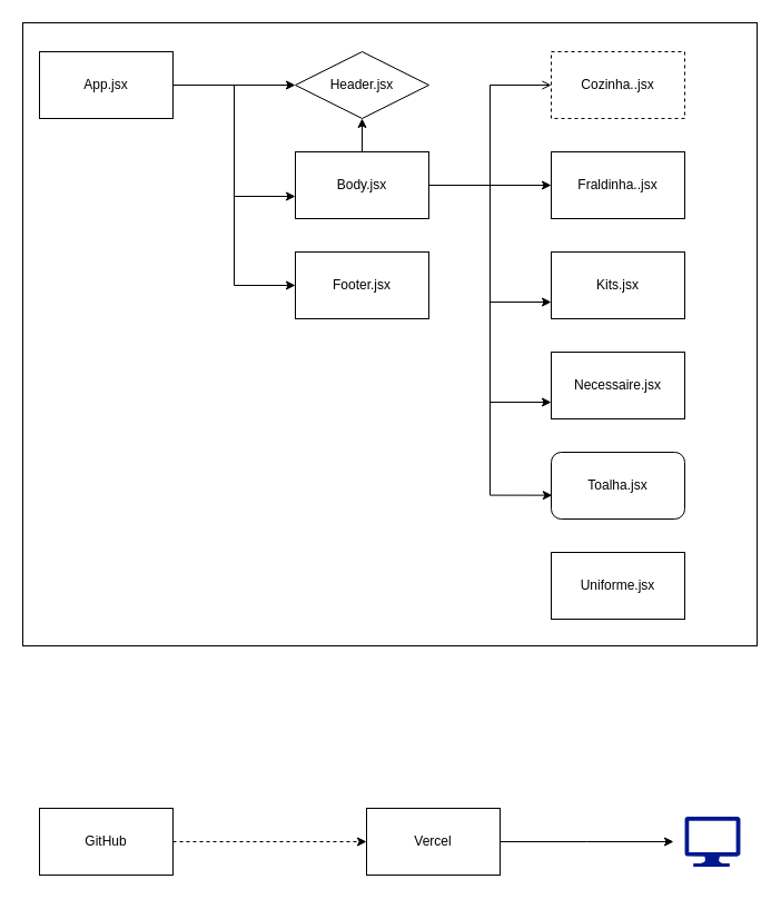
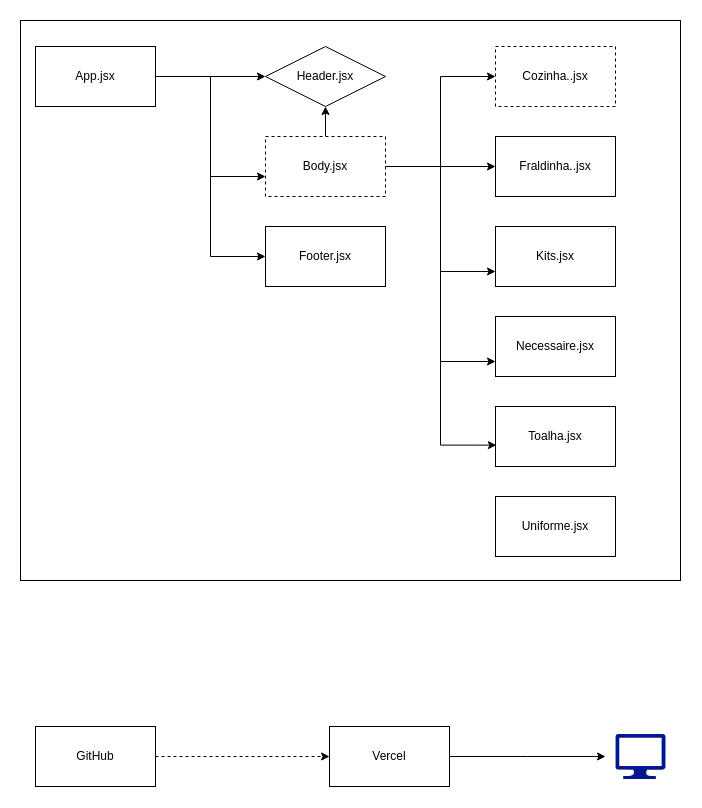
  <mxCell id="0" />
  <mxCell id="1" parent="0" />
  <mxCell id="2" value="" style="rounded=0;whiteSpace=wrap;html=1;" vertex="1" parent="1"><mxGeometry x="20" y="20" width="660" height="560" as="geometry" /></mxCell>
  <mxCell id="3" value="" style="edgeStyle=orthogonalEdgeStyle;rounded=0;orthogonalLoop=1;jettySize=auto;html=1;" edge="1" parent="1" source="5" target="6"><mxGeometry relative="1" as="geometry" /></mxCell>
  <mxCell id="4" style="edgeStyle=orthogonalEdgeStyle;rounded=0;orthogonalLoop=1;jettySize=auto;html=1;entryX=0;entryY=0.5;entryDx=0;entryDy=0;" edge="1" parent="1" source="5" target="13"><mxGeometry relative="1" as="geometry" /></mxCell>
  <mxCell id="5" value="App.jsx" style="rounded=0;whiteSpace=wrap;html=1;" vertex="1" parent="1"><mxGeometry x="35" y="46" width="120" height="60" as="geometry" /></mxCell>
  <mxCell id="6" value="Header.jsx" style="rhombus;whiteSpace=wrap;html=1;" vertex="1" parent="1"><mxGeometry x="265" y="46" width="120" height="60" as="geometry" /></mxCell>
- <mxCell id="7" style="edgeStyle=orthogonalEdgeStyle;rounded=0;orthogonalLoop=1;jettySize=auto;html=1;exitX=1;exitY=0.5;exitDx=0;exitDy=0;entryX=0;entryY=0.5;entryDx=0;entryDy=0;endArrow=open;" edge="1" parent="1" source="12" target="14"><mxGeometry relative="1" as="geometry" /></mxCell>
+ <mxCell id="7" style="edgeStyle=orthogonalEdgeStyle;rounded=0;orthogonalLoop=1;jettySize=auto;html=1;exitX=1;exitY=0.5;exitDx=0;exitDy=0;entryX=0;entryY=0.5;entryDx=0;entryDy=0;" edge="1" parent="1" source="12" target="14"><mxGeometry relative="1" as="geometry" /></mxCell>
  <mxCell id="8" style="edgeStyle=orthogonalEdgeStyle;rounded=0;orthogonalLoop=1;jettySize=auto;html=1;entryX=0;entryY=0.75;entryDx=0;entryDy=0;" edge="1" parent="1" source="12" target="16"><mxGeometry relative="1" as="geometry" /></mxCell>
  <mxCell id="9" style="edgeStyle=orthogonalEdgeStyle;rounded=0;orthogonalLoop=1;jettySize=auto;html=1;entryX=0;entryY=0.75;entryDx=0;entryDy=0;" edge="1" parent="1" source="12" target="17"><mxGeometry relative="1" as="geometry" /></mxCell>
  <mxCell id="10" value="" style="edgeStyle=orthogonalEdgeStyle;rounded=0;orthogonalLoop=1;jettySize=auto;html=1;" edge="1" parent="1" source="12" target="15"><mxGeometry relative="1" as="geometry" /></mxCell>
  <mxCell id="11" style="edgeStyle=orthogonalEdgeStyle;rounded=0;orthogonalLoop=1;jettySize=auto;html=1;" edge="1" parent="1" source="12" target="6"><mxGeometry relative="1" as="geometry" /></mxCell>
- <mxCell id="12" value="Body.jsx" style="rounded=0;whiteSpace=wrap;html=1;" vertex="1" parent="1"><mxGeometry x="265" y="136" width="120" height="60" as="geometry" /></mxCell>
+ <mxCell id="12" value="Body.jsx" style="rounded=0;whiteSpace=wrap;html=1;dashed=1;" vertex="1" parent="1"><mxGeometry x="265" y="136" width="120" height="60" as="geometry" /></mxCell>
  <mxCell id="13" value="Footer.jsx" style="rounded=0;whiteSpace=wrap;html=1;" vertex="1" parent="1"><mxGeometry x="265" y="226" width="120" height="60" as="geometry" /></mxCell>
  <mxCell id="14" value="Cozinha..jsx" style="rounded=0;whiteSpace=wrap;html=1;dashed=1;" vertex="1" parent="1"><mxGeometry x="495" y="46" width="120" height="60" as="geometry" /></mxCell>
  <mxCell id="15" value="Fraldinha..jsx" style="rounded=0;whiteSpace=wrap;html=1;" vertex="1" parent="1"><mxGeometry x="495" y="136" width="120" height="60" as="geometry" /></mxCell>
  <mxCell id="16" value="Kits.jsx" style="rounded=0;whiteSpace=wrap;html=1;" vertex="1" parent="1"><mxGeometry x="495" y="226" width="120" height="60" as="geometry" /></mxCell>
  <mxCell id="17" value="Necessaire.jsx" style="rounded=0;whiteSpace=wrap;html=1;" vertex="1" parent="1"><mxGeometry x="495" y="316" width="120" height="60" as="geometry" /></mxCell>
- <mxCell id="18" value="Toalha.jsx" style="whiteSpace=wrap;html=1;rounded=1;" vertex="1" parent="1"><mxGeometry x="495" y="406" width="120" height="60" as="geometry" /></mxCell>
+ <mxCell id="18" value="Toalha.jsx" style="rounded=0;whiteSpace=wrap;html=1;" vertex="1" parent="1"><mxGeometry x="495" y="406" width="120" height="60" as="geometry" /></mxCell>
  <mxCell id="19" value="Uniforme.jsx" style="rounded=0;whiteSpace=wrap;html=1;" vertex="1" parent="1"><mxGeometry x="495" y="496" width="120" height="60" as="geometry" /></mxCell>
  <mxCell id="20" style="edgeStyle=orthogonalEdgeStyle;rounded=0;orthogonalLoop=1;jettySize=auto;html=1;entryX=0.007;entryY=0.644;entryDx=0;entryDy=0;entryPerimeter=0;" edge="1" parent="1" source="12" target="18"><mxGeometry relative="1" as="geometry" /></mxCell>
  <mxCell id="21" style="edgeStyle=orthogonalEdgeStyle;rounded=0;orthogonalLoop=1;jettySize=auto;html=1;entryX=0;entryY=0.667;entryDx=0;entryDy=0;entryPerimeter=0;" edge="1" parent="1" source="5" target="12"><mxGeometry relative="1" as="geometry" /></mxCell>
  <mxCell id="22" style="edgeStyle=orthogonalEdgeStyle;rounded=0;orthogonalLoop=1;jettySize=auto;html=1;entryX=0;entryY=0.5;entryDx=0;entryDy=0;dashed=1;" edge="1" parent="1" source="23" target="25"><mxGeometry relative="1" as="geometry" /></mxCell>
  <mxCell id="23" value="GitHub" style="rounded=0;whiteSpace=wrap;html=1;" vertex="1" parent="1"><mxGeometry x="35" y="726" width="120" height="60" as="geometry" /></mxCell>
  <mxCell id="24" style="edgeStyle=orthogonalEdgeStyle;rounded=0;orthogonalLoop=1;jettySize=auto;html=1;" edge="1" parent="1" source="25"><mxGeometry relative="1" as="geometry"><mxPoint x="605" y="756" as="targetPoint" /></mxGeometry></mxCell>
  <mxCell id="25" value="Vercel" style="rounded=0;whiteSpace=wrap;html=1;" vertex="1" parent="1"><mxGeometry x="329" y="726" width="120" height="60" as="geometry" /></mxCell>
  <mxCell id="26" value="" style="sketch=0;aspect=fixed;pointerEvents=1;shadow=0;dashed=0;html=1;strokeColor=none;labelPosition=center;verticalLabelPosition=bottom;verticalAlign=top;align=center;fillColor=#00188D;shape=mxgraph.azure.computer" vertex="1" parent="1"><mxGeometry x="615" y="733.5" width="50" height="45" as="geometry" /></mxCell>
